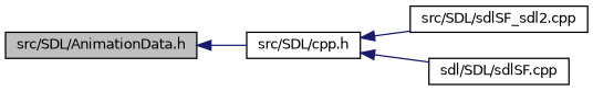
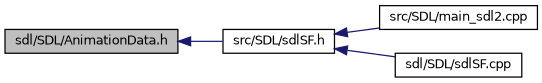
  digraph {
    rankdir=LR
    node [color=black fillcolor=white fontname=Helvetica fontsize=10 shape=record style=filled]
    edge [color=midnightblue dir=back fontname=Helvetica fontsize=10 labelfontname=Helvetica labelfontsize=10 style=solid]
-   n1 [fillcolor=grey75 fontcolor=black height=0.2 label="src/SDL/AnimationData.h" width=0.4]
-   n2 [height=0.2 label="src/SDL/cpp.h" width=0.4]
-   n3 [height=0.2 label="src/SDL/sdlSF_sdl2.cpp" width=0.4]
+   n1 [fillcolor=grey75 fontcolor=black height=0.2 label="sdl/SDL/AnimationData.h" width=0.4]
+   n2 [height=0.2 label="src/SDL/sdlSF.h" width=0.4]
+   n3 [height=0.2 label="src/SDL/main_sdl2.cpp" width=0.4]
    n4 [height=0.2 label="sdl/SDL/sdlSF.cpp" width=0.4]
    n1 -> n2
    n2 -> n3
    n2 -> n4
  }
